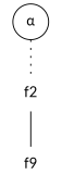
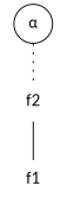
  graph {
    fontname=Lato
    node [fontname=Lato shape=plaintext]
    edge [fontname=Lato]
    n1 [label="&#945;" shape=circle]
    n2 [label=f2]
-   n3 [label=f9]
+   n3 [label=f1]
    n1 -- n2 [style=dotted]
    n2 -- n3
  }
